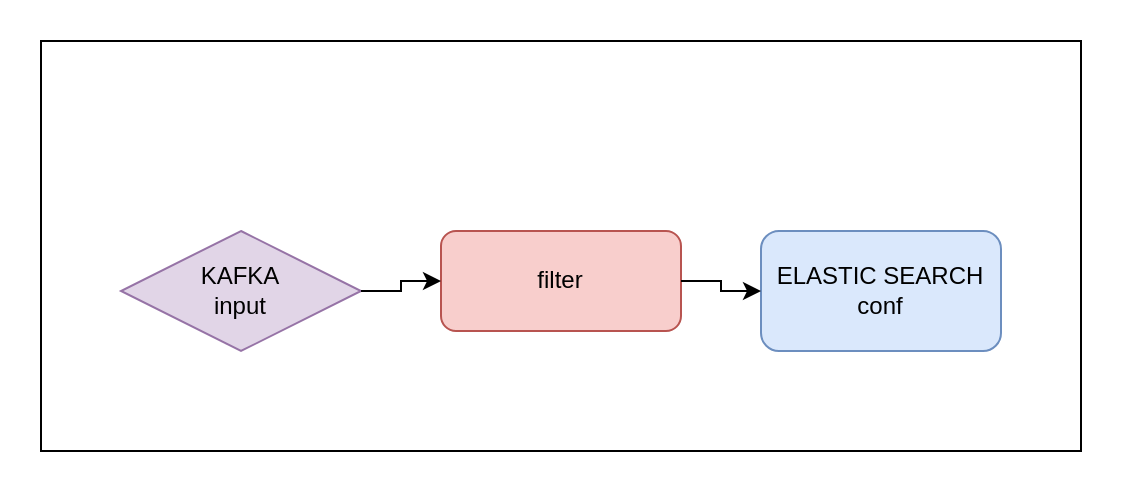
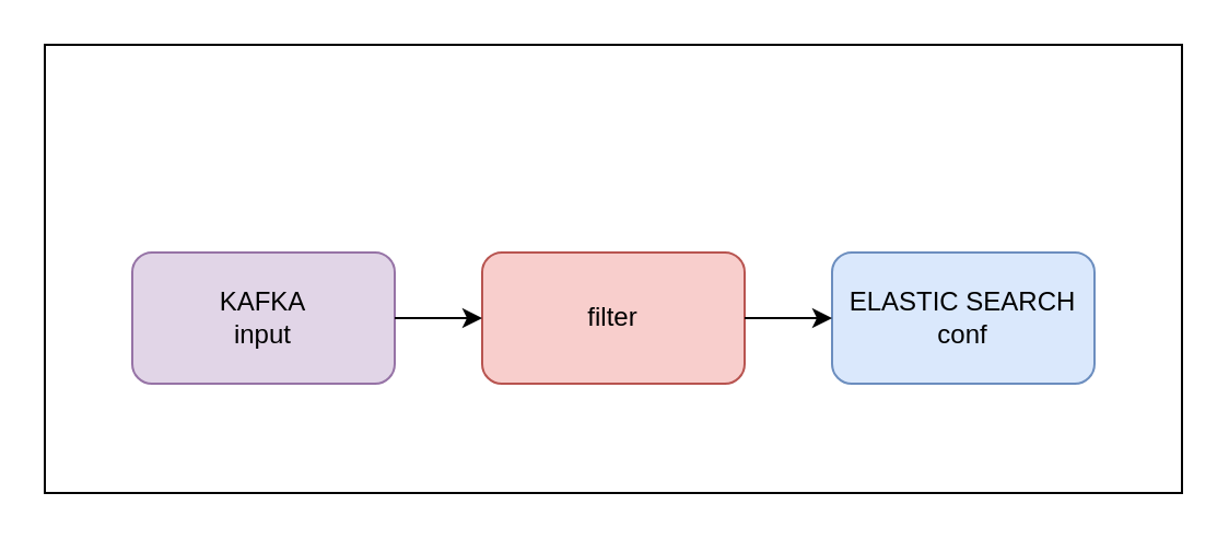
  <mxCell id="0" />
  <mxCell id="1" parent="0" />
  <mxCell id="2" value="" style="group" vertex="1" connectable="0" parent="1"><mxGeometry x="20" y="20" width="520" height="205" as="geometry" /></mxCell>
  <mxCell id="3" value="" style="group;fillColor=#E1D5E7;strokeColor=#9673a6;container=0;" vertex="1" connectable="0" parent="2"><mxGeometry width="520" height="205" as="geometry" /></mxCell>
  <mxCell id="4" value="" style="rounded=0;whiteSpace=wrap;html=1;align=left;" vertex="1" parent="2"><mxGeometry width="520" height="205" as="geometry" /></mxCell>
- <mxCell id="5" value="KAFKA &lt;br&gt;input" style="rhombus;whiteSpace=wrap;html=1;fillColor=#e1d5e7;strokeColor=#9673a6;" vertex="1" parent="2"><mxGeometry x="40" y="95" width="120" height="60" as="geometry" /></mxCell>
- <mxCell id="6" value="filter" style="rounded=1;whiteSpace=wrap;html=1;fillColor=#f8cecc;strokeColor=#b85450;" vertex="1" parent="2"><mxGeometry x="200" y="95" width="120" height="50" as="geometry" /></mxCell>
+ <mxCell id="5" value="KAFKA &lt;br&gt;input" style="rounded=1;whiteSpace=wrap;html=1;fillColor=#e1d5e7;strokeColor=#9673a6;" vertex="1" parent="2"><mxGeometry x="40" y="95" width="120" height="60" as="geometry" /></mxCell>
+ <mxCell id="6" value="filter" style="rounded=1;whiteSpace=wrap;html=1;fillColor=#f8cecc;strokeColor=#b85450;" vertex="1" parent="2"><mxGeometry x="200" y="95" width="120" height="60" as="geometry" /></mxCell>
  <mxCell id="7" value="" style="edgeStyle=orthogonalEdgeStyle;rounded=0;orthogonalLoop=1;jettySize=auto;html=1;fontSize=20;" edge="1" parent="2" source="5" target="6"><mxGeometry relative="1" as="geometry" /></mxCell>
  <mxCell id="8" value="ELASTIC SEARCH conf" style="rounded=1;whiteSpace=wrap;html=1;fillColor=#dae8fc;strokeColor=#6c8ebf;" vertex="1" parent="2"><mxGeometry x="360" y="95" width="120" height="60" as="geometry" /></mxCell>
  <mxCell id="9" value="" style="edgeStyle=orthogonalEdgeStyle;rounded=0;orthogonalLoop=1;jettySize=auto;html=1;fontSize=20;" edge="1" parent="2" source="6" target="8"><mxGeometry relative="1" as="geometry" /></mxCell>
